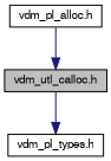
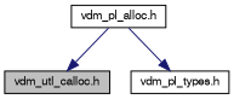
  digraph {
    node [color=black fontname=FreeSans fontsize=10 shape=record]
    edge [color=midnightblue fontname=FreeSans fontsize=10 labelfontname=FreeSans labelfontsize=10 style=solid]
    n1 [fillcolor=grey75 fontcolor=black height=0.2 label="vdm_utl_calloc.h" style=filled width=0.4]
    n2 [height=0.2 label="vdm_pl_alloc.h" width=0.4]
    n3 [height=0.2 label="vdm_pl_types.h" width=0.4]
    n2 -> n1
-   n1 -> n3
+   n2 -> n3
  }
